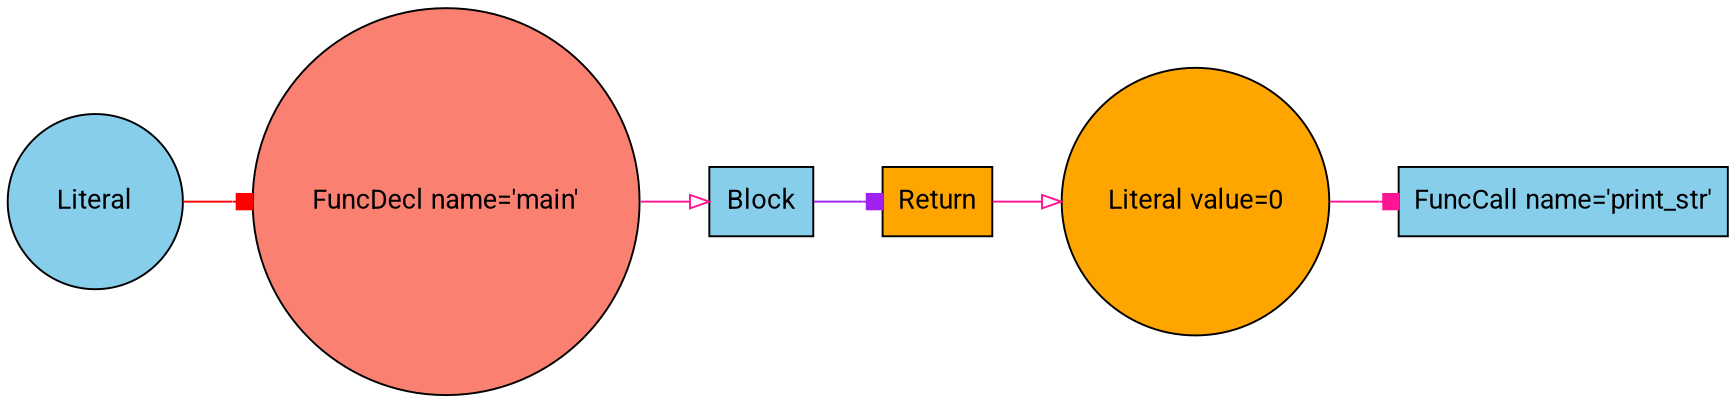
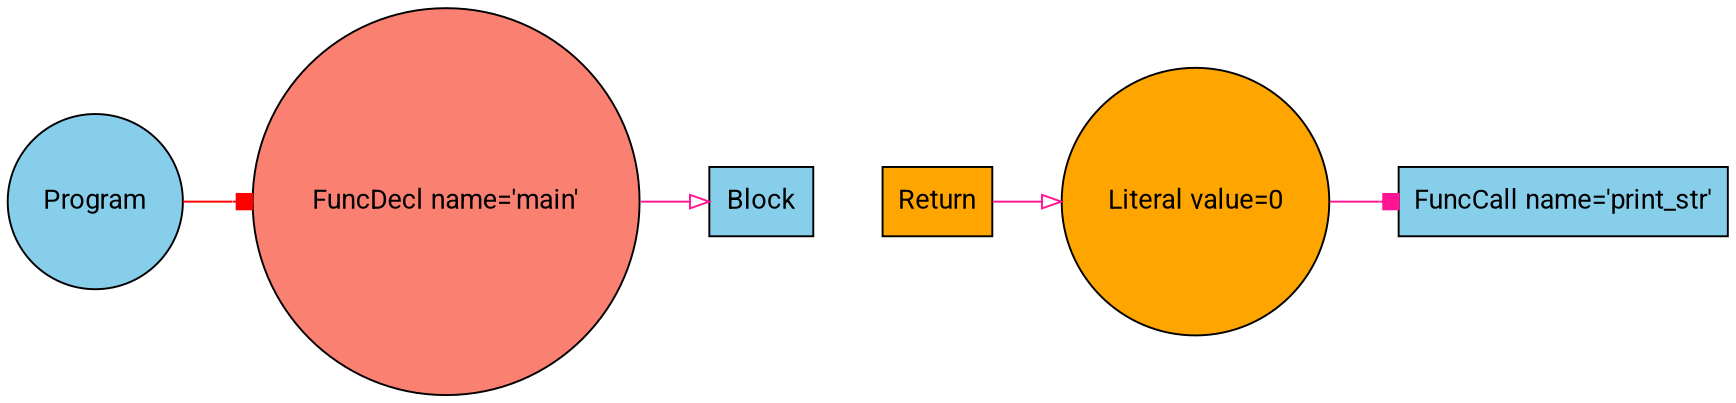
  digraph {
    fontname=Roboto
    rankdir=LR
    node [fillcolor=skyblue fontname=Roboto shape=box style=filled]
    edge [arrowhead=box color=deeppink fontname=Roboto]
    n1 [label="FuncCall name='print_str'"]
    n2 [fillcolor=orange label="Literal value=0" shape=circle]
    n3 [fillcolor=orange label=Return]
    n4 [label=Block]
    n5 [fillcolor=salmon label="FuncDecl name='main'" shape=circle]
-   n6 [label=Literal shape=circle]
+   n6 [label=Program shape=circle]
    n2 -> n1
    n3 -> n2 [arrowhead=onormal]
-   n4 -> n3 [color=purple]
    n5 -> n4 [arrowhead=onormal]
    n6 -> n5 [color=red]
  }
